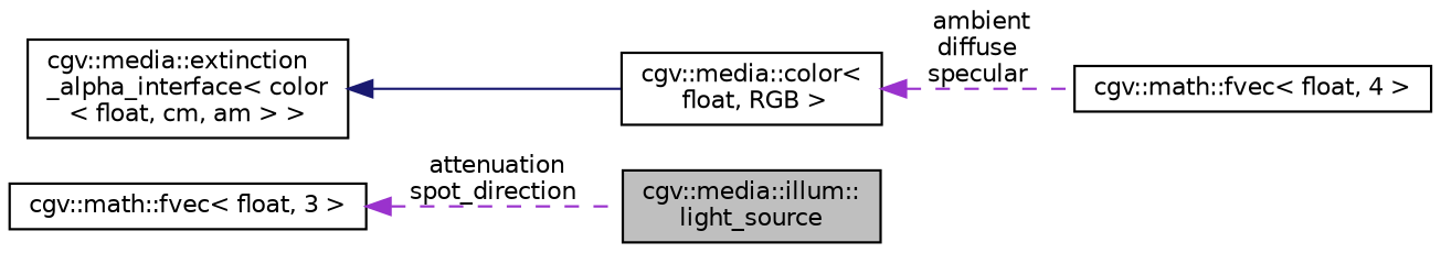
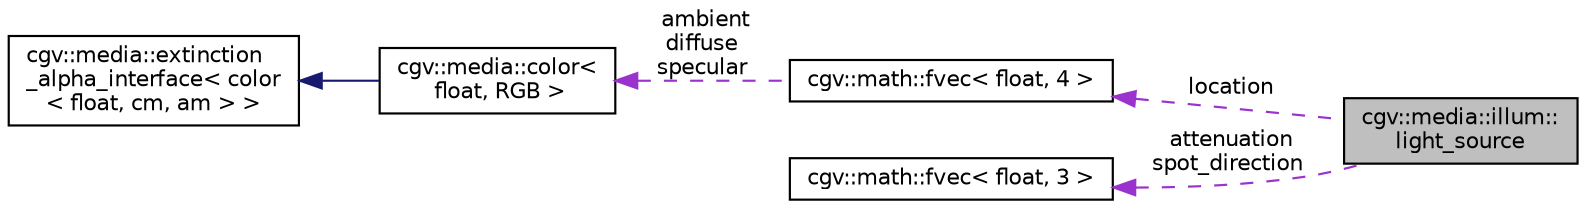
  digraph {
    rankdir=LR
    node [color=black fontname=Helvetica fontsize=10 shape=record]
    edge [color=darkorchid3 dir=back fontname=Helvetica fontsize=10 labelfontname=Helvetica labelfontsize=10 style=dashed]
    n1 [fillcolor=grey75 fontcolor=black height=0.2 label="cgv::media::illum::\llight_source" style=filled width=0.4]
    n2 [height=0.2 label="cgv::media::color\<\l float, RGB \>" width=0.4]
    n3 [height=0.2 label="cgv::math::fvec\< float, 4 \>" width=0.4]
    n4 [height=0.2 label="cgv::media::extinction\l_alpha_interface\< color\l\< float, cm, am \> \>" width=0.4]
    n5 [height=0.2 label="cgv::math::fvec\< float, 3 \>" width=0.4]
    n2 -> n3 [label=" ambient\ndiffuse\nspecular"]
+   n3 -> n1 [label=" location"]
    n4 -> n2 [color=midnightblue style=solid]
    n5 -> n1 [label=" attenuation\nspot_direction"]
  }
